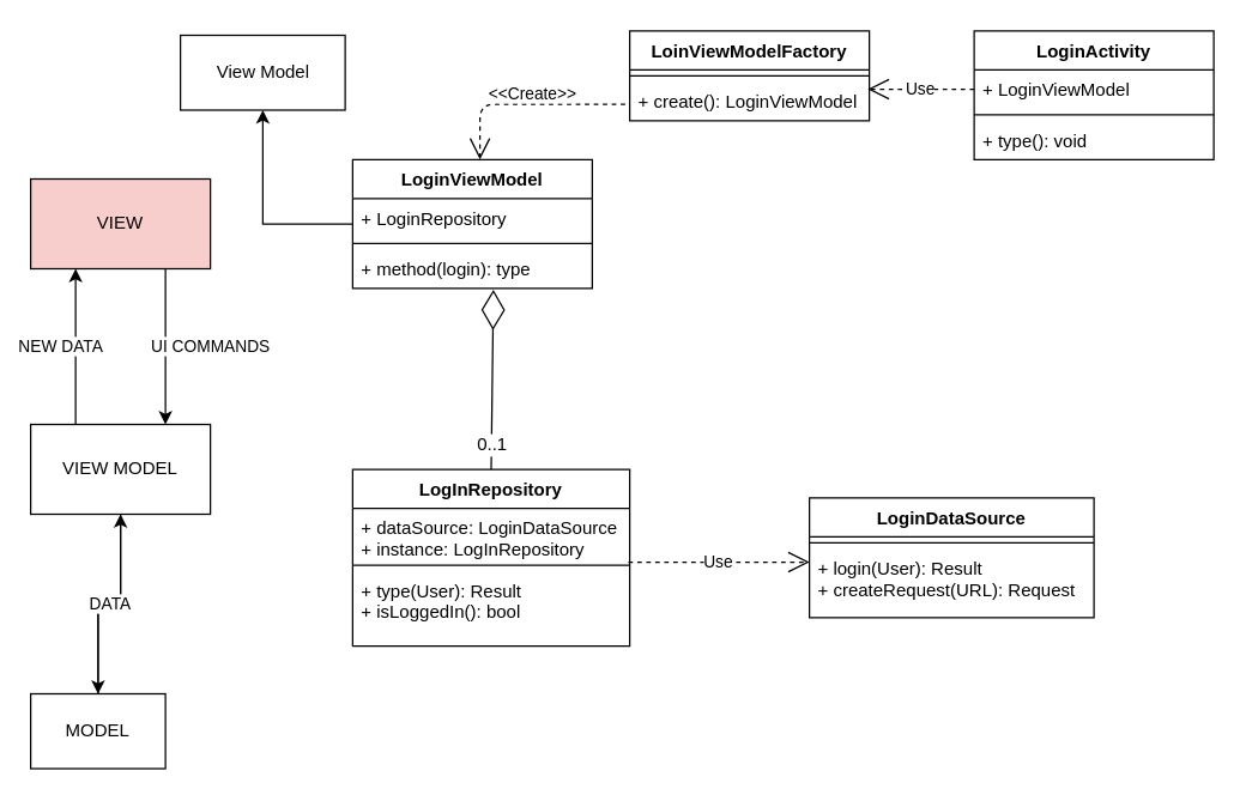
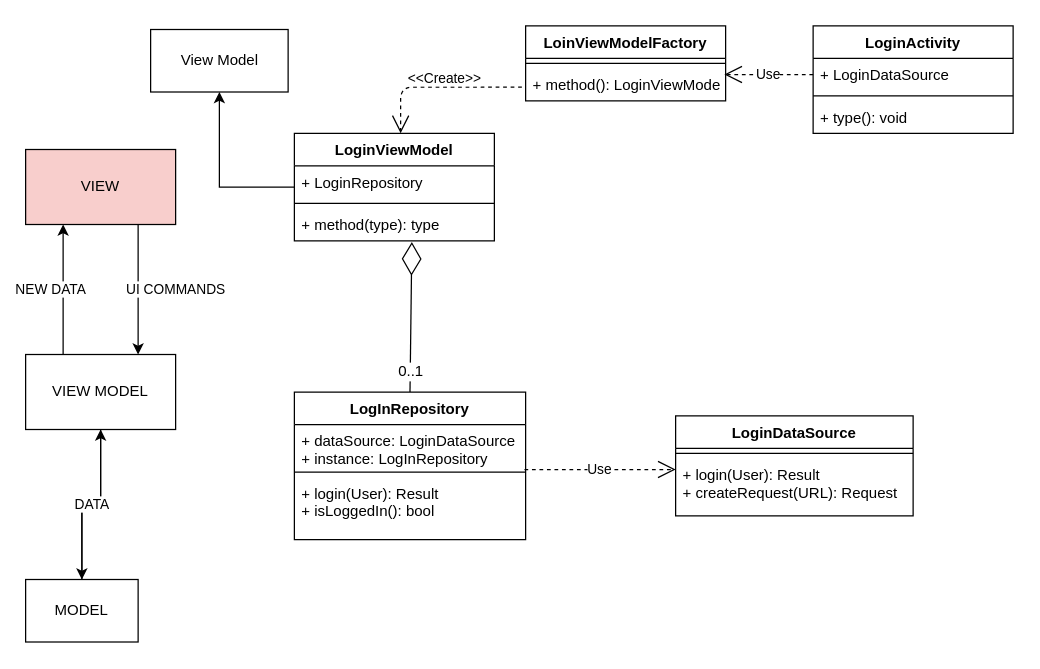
  <mxCell id="0" />
  <mxCell id="1" parent="0" />
  <mxCell id="2" value="UI COMMANDS" style="edgeStyle=orthogonalEdgeStyle;rounded=0;orthogonalLoop=1;jettySize=auto;html=1;entryX=0.75;entryY=0;entryDx=0;entryDy=0;exitX=0.75;exitY=1;exitDx=0;exitDy=0;" edge="1" parent="1" source="3" target="6"><mxGeometry y="30" relative="1" as="geometry"><mxPoint as="offset" /></mxGeometry></mxCell>
  <mxCell id="3" value="VIEW" style="rounded=0;whiteSpace=wrap;html=1;fillColor=#f8cecc;" vertex="1" parent="1"><mxGeometry x="20" y="119" width="120" height="60" as="geometry" /></mxCell>
  <mxCell id="4" style="edgeStyle=orthogonalEdgeStyle;rounded=0;orthogonalLoop=1;jettySize=auto;html=1;" edge="1" parent="1" source="6" target="8"><mxGeometry relative="1" as="geometry" /></mxCell>
  <mxCell id="5" value="NEW DATA" style="edgeStyle=orthogonalEdgeStyle;rounded=0;orthogonalLoop=1;jettySize=auto;html=1;entryX=0.25;entryY=1;entryDx=0;entryDy=0;exitX=0.25;exitY=0;exitDx=0;exitDy=0;" edge="1" parent="1" source="6" target="3"><mxGeometry y="10" relative="1" as="geometry"><mxPoint as="offset" /></mxGeometry></mxCell>
  <mxCell id="6" value="VIEW MODEL" style="rounded=0;whiteSpace=wrap;html=1;" vertex="1" parent="1"><mxGeometry x="20" y="283" width="120" height="60" as="geometry" /></mxCell>
  <mxCell id="7" value="DATA" style="edgeStyle=orthogonalEdgeStyle;rounded=0;orthogonalLoop=1;jettySize=auto;html=1;entryX=0.5;entryY=1;entryDx=0;entryDy=0;" edge="1" parent="1" source="8" target="6"><mxGeometry relative="1" as="geometry" /></mxCell>
  <mxCell id="8" value="MODEL" style="rounded=0;whiteSpace=wrap;html=1;" vertex="1" parent="1"><mxGeometry x="20" y="463" width="90" height="50" as="geometry" /></mxCell>
  <mxCell id="9" style="edgeStyle=orthogonalEdgeStyle;rounded=0;orthogonalLoop=1;jettySize=auto;html=1;entryX=0.5;entryY=1;entryDx=0;entryDy=0;" edge="1" parent="1" source="10" target="18"><mxGeometry relative="1" as="geometry" /></mxCell>
  <mxCell id="10" value="LoginViewModel" style="swimlane;fontStyle=1;align=center;verticalAlign=top;childLayout=stackLayout;horizontal=1;startSize=26;horizontalStack=0;resizeParent=1;resizeParentMax=0;resizeLast=0;collapsible=1;marginBottom=0;" vertex="1" parent="1"><mxGeometry x="235" y="106" width="160" height="86" as="geometry" /></mxCell>
  <mxCell id="11" value="+ LoginRepository" style="text;strokeColor=none;fillColor=none;align=left;verticalAlign=top;spacingLeft=4;spacingRight=4;overflow=hidden;rotatable=0;points=[[0,0.5],[1,0.5]];portConstraint=eastwest;" vertex="1" parent="10"><mxGeometry y="26" width="160" height="26" as="geometry" /></mxCell>
  <mxCell id="12" value="" style="line;strokeWidth=1;fillColor=none;align=left;verticalAlign=middle;spacingTop=-1;spacingLeft=3;spacingRight=3;rotatable=0;labelPosition=right;points=[];portConstraint=eastwest;" vertex="1" parent="10"><mxGeometry y="52" width="160" height="8" as="geometry" /></mxCell>
- <mxCell id="13" value="+ method(login): type" style="text;strokeColor=none;fillColor=none;align=left;verticalAlign=top;spacingLeft=4;spacingRight=4;overflow=hidden;rotatable=0;points=[[0,0.5],[1,0.5]];portConstraint=eastwest;" vertex="1" parent="10"><mxGeometry y="60" width="160" height="26" as="geometry" /></mxCell>
+ <mxCell id="13" value="+ method(type): type" style="text;strokeColor=none;fillColor=none;align=left;verticalAlign=top;spacingLeft=4;spacingRight=4;overflow=hidden;rotatable=0;points=[[0,0.5],[1,0.5]];portConstraint=eastwest;" vertex="1" parent="10"><mxGeometry y="60" width="160" height="26" as="geometry" /></mxCell>
  <mxCell id="14" value="LoginActivity" style="swimlane;fontStyle=1;align=center;verticalAlign=top;childLayout=stackLayout;horizontal=1;startSize=26;horizontalStack=0;resizeParent=1;resizeParentMax=0;resizeLast=0;collapsible=1;marginBottom=0;" vertex="1" parent="1"><mxGeometry x="650" y="20" width="160" height="86" as="geometry" /></mxCell>
- <mxCell id="15" value="+ LoginViewModel" style="text;strokeColor=none;fillColor=none;align=left;verticalAlign=top;spacingLeft=4;spacingRight=4;overflow=hidden;rotatable=0;points=[[0,0.5],[1,0.5]];portConstraint=eastwest;" vertex="1" parent="14"><mxGeometry y="26" width="160" height="26" as="geometry" /></mxCell>
+ <mxCell id="15" value="+ LoginDataSource" style="text;strokeColor=none;fillColor=none;align=left;verticalAlign=top;spacingLeft=4;spacingRight=4;overflow=hidden;rotatable=0;points=[[0,0.5],[1,0.5]];portConstraint=eastwest;" vertex="1" parent="14"><mxGeometry y="26" width="160" height="26" as="geometry" /></mxCell>
  <mxCell id="16" value="" style="line;strokeWidth=1;fillColor=none;align=left;verticalAlign=middle;spacingTop=-1;spacingLeft=3;spacingRight=3;rotatable=0;labelPosition=right;points=[];portConstraint=eastwest;" vertex="1" parent="14"><mxGeometry y="52" width="160" height="8" as="geometry" /></mxCell>
  <mxCell id="17" value="+ type(): void" style="text;strokeColor=none;fillColor=none;align=left;verticalAlign=top;spacingLeft=4;spacingRight=4;overflow=hidden;rotatable=0;points=[[0,0.5],[1,0.5]];portConstraint=eastwest;" vertex="1" parent="14"><mxGeometry y="60" width="160" height="26" as="geometry" /></mxCell>
  <mxCell id="18" value="View Model" style="html=1;" vertex="1" parent="1"><mxGeometry x="120" y="23" width="110" height="50" as="geometry" /></mxCell>
  <mxCell id="19" value="LogInRepository" style="swimlane;fontStyle=1;align=center;verticalAlign=top;childLayout=stackLayout;horizontal=1;startSize=26;horizontalStack=0;resizeParent=1;resizeParentMax=0;resizeLast=0;collapsible=1;marginBottom=0;" vertex="1" parent="1"><mxGeometry x="235" y="313" width="185" height="118" as="geometry" /></mxCell>
  <mxCell id="20" value="+ dataSource: LoginDataSource&#10;+ instance: LogInRepository&#10;" style="text;strokeColor=none;fillColor=none;align=left;verticalAlign=top;spacingLeft=4;spacingRight=4;overflow=hidden;rotatable=0;points=[[0,0.5],[1,0.5]];portConstraint=eastwest;" vertex="1" parent="19"><mxGeometry y="26" width="185" height="34" as="geometry" /></mxCell>
  <mxCell id="21" value="" style="line;strokeWidth=1;fillColor=none;align=left;verticalAlign=middle;spacingTop=-1;spacingLeft=3;spacingRight=3;rotatable=0;labelPosition=right;points=[];portConstraint=eastwest;" vertex="1" parent="19"><mxGeometry y="60" width="185" height="8" as="geometry" /></mxCell>
- <mxCell id="22" value="+ type(User): Result&#10;+ isLoggedIn(): bool&#10;" style="text;strokeColor=none;fillColor=none;align=left;verticalAlign=top;spacingLeft=4;spacingRight=4;overflow=hidden;rotatable=0;points=[[0,0.5],[1,0.5]];portConstraint=eastwest;" vertex="1" parent="19"><mxGeometry y="68" width="185" height="50" as="geometry" /></mxCell>
+ <mxCell id="22" value="+ login(User): Result&#10;+ isLoggedIn(): bool&#10;" style="text;strokeColor=none;fillColor=none;align=left;verticalAlign=top;spacingLeft=4;spacingRight=4;overflow=hidden;rotatable=0;points=[[0,0.5],[1,0.5]];portConstraint=eastwest;" vertex="1" parent="19"><mxGeometry y="68" width="185" height="50" as="geometry" /></mxCell>
  <mxCell id="23" value="LoginDataSource" style="swimlane;fontStyle=1;align=center;verticalAlign=top;childLayout=stackLayout;horizontal=1;startSize=26;horizontalStack=0;resizeParent=1;resizeParentMax=0;resizeLast=0;collapsible=1;marginBottom=0;" vertex="1" parent="1"><mxGeometry x="540" y="332" width="190" height="80" as="geometry" /></mxCell>
  <mxCell id="24" value="" style="line;strokeWidth=1;fillColor=none;align=left;verticalAlign=middle;spacingTop=-1;spacingLeft=3;spacingRight=3;rotatable=0;labelPosition=right;points=[];portConstraint=eastwest;" vertex="1" parent="23"><mxGeometry y="26" width="190" height="8" as="geometry" /></mxCell>
  <mxCell id="25" value="+ login(User): Result&#10;+ createRequest(URL): Request" style="text;strokeColor=none;fillColor=none;align=left;verticalAlign=top;spacingLeft=4;spacingRight=4;overflow=hidden;rotatable=0;points=[[0,0.5],[1,0.5]];portConstraint=eastwest;" vertex="1" parent="23"><mxGeometry y="34" width="190" height="46" as="geometry" /></mxCell>
  <mxCell id="26" value="Use" style="endArrow=open;endSize=12;dashed=1;html=1;exitX=0.995;exitY=1.059;exitDx=0;exitDy=0;exitPerimeter=0;entryX=0;entryY=0.196;entryDx=0;entryDy=0;entryPerimeter=0;" edge="1" parent="1" source="20" target="25"><mxGeometry width="160" relative="1" as="geometry"><mxPoint x="445.54" y="377.992" as="sourcePoint" /><mxPoint x="522" y="360" as="targetPoint" /></mxGeometry></mxCell>
  <mxCell id="27" value="" style="endArrow=diamondThin;endFill=0;endSize=24;html=1;exitX=0.5;exitY=0;exitDx=0;exitDy=0;" edge="1" parent="1" source="19"><mxGeometry width="160" relative="1" as="geometry"><mxPoint x="235" y="223" as="sourcePoint" /><mxPoint x="329" y="193" as="targetPoint" /></mxGeometry></mxCell>
  <mxCell id="28" value="0..1" style="text;html=1;resizable=0;points=[];align=center;verticalAlign=middle;labelBackgroundColor=#ffffff;" vertex="1" connectable="0" parent="27"><mxGeometry x="-0.709" relative="1" as="geometry"><mxPoint as="offset" /></mxGeometry></mxCell>
  <mxCell id="29" value="LoinViewModelFactory" style="swimlane;fontStyle=1;align=center;verticalAlign=top;childLayout=stackLayout;horizontal=1;startSize=26;horizontalStack=0;resizeParent=1;resizeParentMax=0;resizeLast=0;collapsible=1;marginBottom=0;" vertex="1" parent="1"><mxGeometry x="420" y="20" width="160" height="60" as="geometry" /></mxCell>
  <mxCell id="30" value="" style="line;strokeWidth=1;fillColor=none;align=left;verticalAlign=middle;spacingTop=-1;spacingLeft=3;spacingRight=3;rotatable=0;labelPosition=right;points=[];portConstraint=eastwest;" vertex="1" parent="29"><mxGeometry y="26" width="160" height="8" as="geometry" /></mxCell>
- <mxCell id="31" value="+ create(): LoginViewModel" style="text;strokeColor=none;fillColor=none;align=left;verticalAlign=top;spacingLeft=4;spacingRight=4;overflow=hidden;rotatable=0;points=[[0,0.5],[1,0.5]];portConstraint=eastwest;" vertex="1" parent="29"><mxGeometry y="34" width="160" height="26" as="geometry" /></mxCell>
+ <mxCell id="31" value="+ method(): LoginViewModel" style="text;strokeColor=none;fillColor=none;align=left;verticalAlign=top;spacingLeft=4;spacingRight=4;overflow=hidden;rotatable=0;points=[[0,0.5],[1,0.5]];portConstraint=eastwest;" vertex="1" parent="29"><mxGeometry y="34" width="160" height="26" as="geometry" /></mxCell>
  <mxCell id="32" value="Use" style="endArrow=open;endSize=12;dashed=1;html=1;exitX=0;exitY=0.5;exitDx=0;exitDy=0;" edge="1" parent="1" source="15"><mxGeometry width="160" relative="1" as="geometry"><mxPoint x="605" y="56" as="sourcePoint" /><mxPoint x="579" y="59" as="targetPoint" /></mxGeometry></mxCell>
  <mxCell id="33" value="&amp;lt;&amp;lt;Create&amp;gt;&amp;gt;" style="endArrow=open;endSize=12;dashed=1;html=1;" edge="1" parent="1"><mxGeometry x="-0.07" y="-7" width="160" relative="1" as="geometry"><mxPoint x="417" y="69" as="sourcePoint" /><mxPoint x="320" y="106" as="targetPoint" /><Array as="points"><mxPoint x="320" y="69" /></Array><mxPoint as="offset" /></mxGeometry></mxCell>
